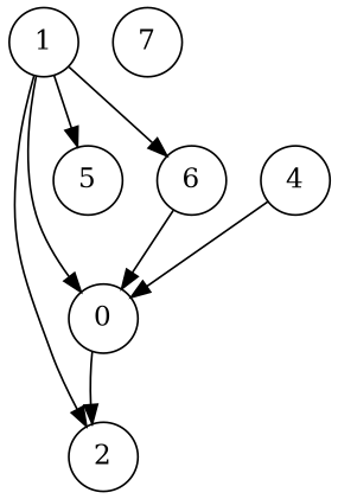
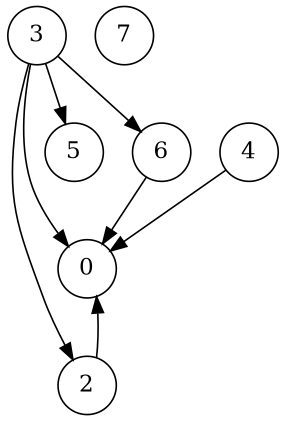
  digraph {
    splines=true
    node [shape=circle]
    n1 [label=0]
-   n2 [label=1]
+   n2 [label=3]
    n3 [label=2]
    n4 [label=5]
    n5 [label=6]
    n6 [label=4]
    n7 [label=7]
    n2 -> n1
    n2 -> n3
    n2 -> n4
    n2 -> n5
-   n1 -> n3
+   n3 -> n1
    n5 -> n1
    n6 -> n1
  }
